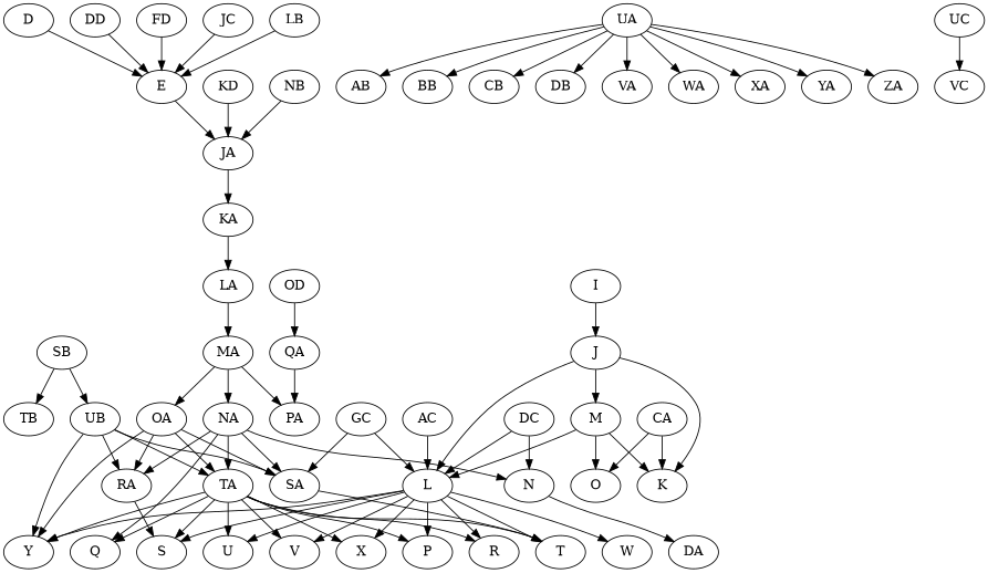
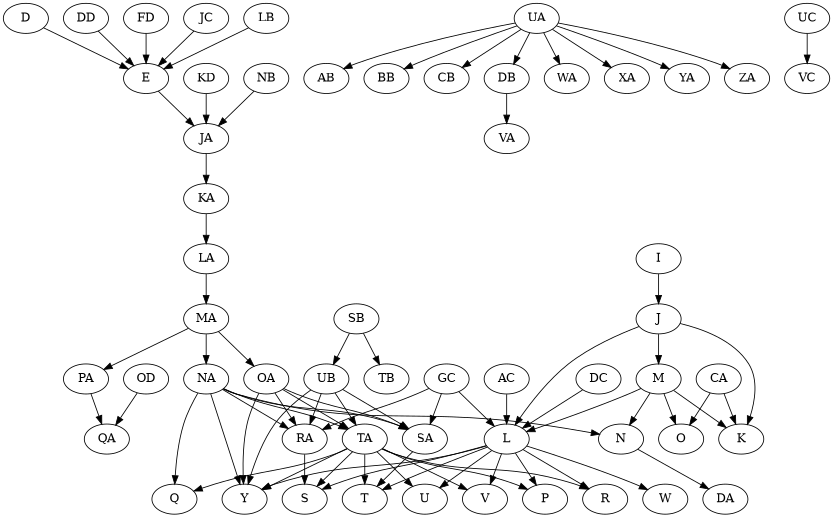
  digraph {
    AC
    L
    P
    R
    S
    T
    U
    V
    W
-   X
    Y
    CA
    K
    O
    D
    E
    JA
    KA
    DC
    DD
    LA
    FD
    GC
    RA
    SA
    I
    J
    M
    N
    DA
    MA
    JC
    NA
    OA
    PA
    KD
    Q
    TA
    QA
    LB
    UA
    AB
    BB
    CB
    DB
    VA
    WA
    XA
    YA
    ZA
    NB
    OD
    UC
    VC
    SB
    TB
    UB
    AC -> L
    L -> P
    L -> R
    L -> S
    L -> T
    L -> U
    L -> V
    L -> W
-   L -> X
    L -> Y
    CA -> K
    CA -> O
    D -> E
    E -> JA
    JA -> KA
    KA -> LA
    DC -> L
    DD -> E
    LA -> MA
    FD -> E
    GC -> L
+   GC -> RA
    GC -> SA
    RA -> S
    SA -> T
    I -> J
    J -> L
    J -> K
    J -> M
    M -> L
    M -> K
    M -> O
-   DC -> N
+   M -> N
    N -> DA
    MA -> NA
    MA -> OA
    MA -> PA
    JC -> E
+   NA -> Y
    NA -> RA
    NA -> SA
    NA -> N
    NA -> Q
    NA -> TA
    OA -> Y
    OA -> RA
    OA -> SA
    OA -> TA
-   QA -> PA
+   PA -> QA
    KD -> JA
    TA -> P
    TA -> R
    TA -> S
    TA -> T
    TA -> U
    TA -> V
-   TA -> X
    TA -> Y
    TA -> Q
    LB -> E
    UA -> AB
    UA -> BB
    UA -> CB
    UA -> DB
-   UA -> VA
+   DB -> VA
    UA -> WA
    UA -> XA
    UA -> YA
    UA -> ZA
    NB -> JA
    OD -> QA
    UC -> VC
    SB -> TB
    SB -> UB
    UB -> Y
    UB -> RA
    UB -> SA
    UB -> TA
  }
